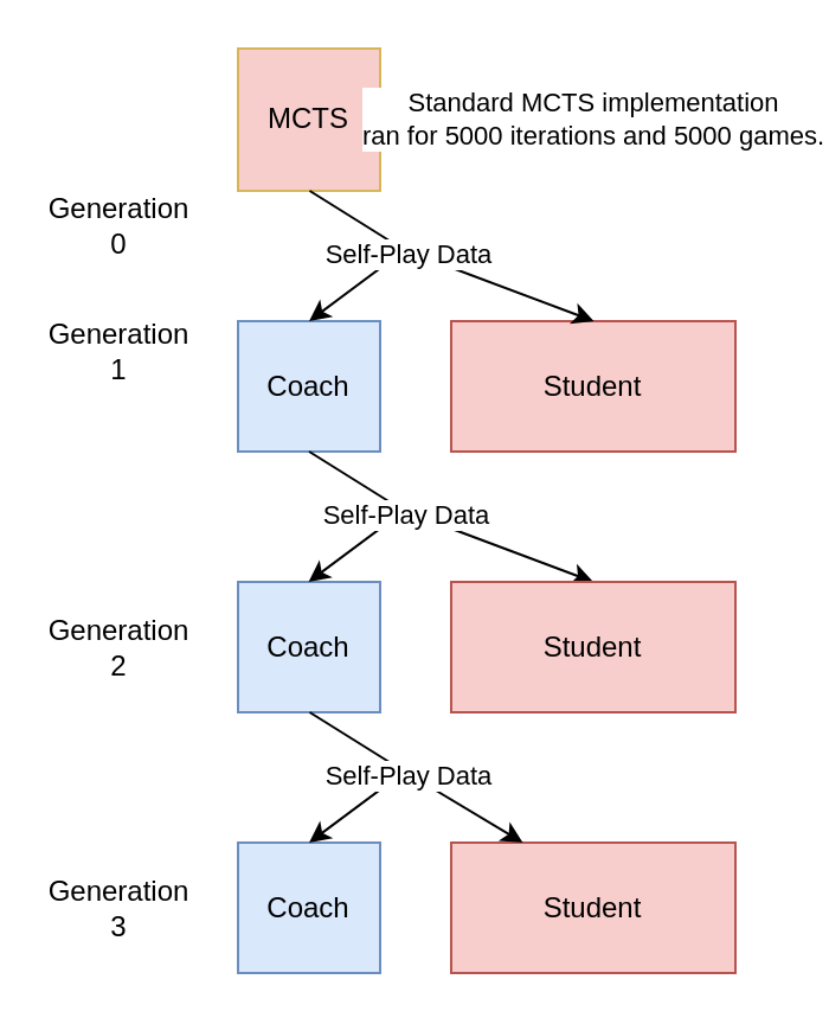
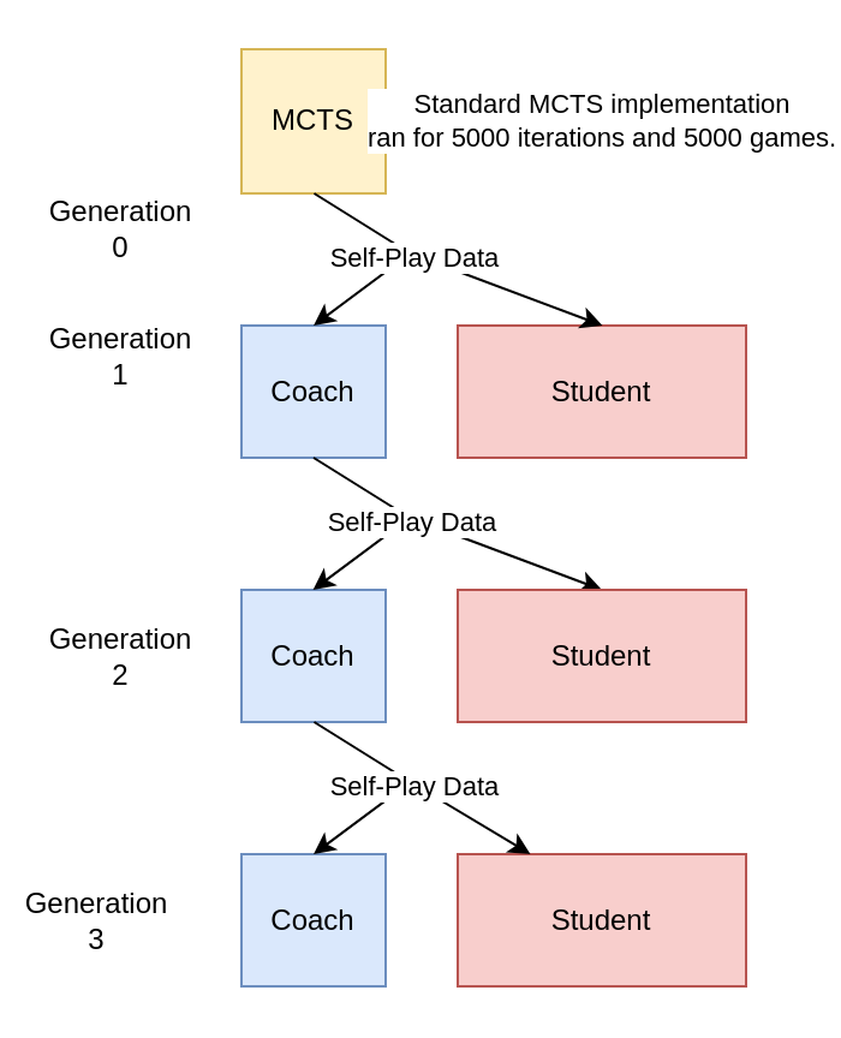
  <mxCell id="0" />
  <mxCell id="1" parent="0" />
  <mxCell id="2" value="" style="endArrow=classic;html=1;rounded=0;entryX=0.5;entryY=0;entryDx=0;entryDy=0;" parent="1" target="10" edge="1"><mxGeometry width="50" height="50" relative="1" as="geometry"><mxPoint x="170" y="215" as="sourcePoint" /><mxPoint x="270" y="225" as="targetPoint" /></mxGeometry></mxCell>
  <mxCell id="3" value="Generation 1" style="text;html=1;align=center;verticalAlign=middle;whiteSpace=wrap;rounded=0;" parent="1" vertex="1"><mxGeometry x="20" y="132.5" width="60" height="30" as="geometry" /></mxCell>
  <mxCell id="4" value="Coach" style="rounded=0;whiteSpace=wrap;html=1;fillColor=#dae8fc;strokeColor=#6c8ebf;" parent="1" vertex="1"><mxGeometry x="100" y="135" width="60" height="55" as="geometry" /></mxCell>
  <mxCell id="5" value="Student" style="rounded=0;whiteSpace=wrap;html=1;fillColor=#f8cecc;strokeColor=#b85450;" parent="1" vertex="1"><mxGeometry x="190" y="135" width="120" height="55" as="geometry" /></mxCell>
- <mxCell id="6" value="MCTS" style="rounded=0;whiteSpace=wrap;html=1;fillColor=#f8cecc;strokeColor=#d6b656;" parent="1" vertex="1"><mxGeometry x="100" y="20" width="60" height="60" as="geometry" /></mxCell>
+ <mxCell id="6" value="MCTS" style="rounded=0;whiteSpace=wrap;html=1;fillColor=#fff2cc;strokeColor=#d6b656;" parent="1" vertex="1"><mxGeometry x="100" y="20" width="60" height="60" as="geometry" /></mxCell>
  <mxCell id="7" value="&lt;div&gt;Generation 2&lt;br&gt;&lt;/div&gt;" style="text;html=1;align=center;verticalAlign=middle;whiteSpace=wrap;rounded=0;" parent="1" vertex="1"><mxGeometry x="20" y="257.5" width="60" height="30" as="geometry" /></mxCell>
- <mxCell id="8" value="&lt;div&gt;Generation 3&lt;br&gt;&lt;/div&gt;" style="text;html=1;align=center;verticalAlign=middle;whiteSpace=wrap;rounded=0;" parent="1" vertex="1"><mxGeometry x="20" y="367.5" width="60" height="30" as="geometry" /></mxCell>
+ <mxCell id="8" value="&lt;div&gt;Generation 3&lt;br&gt;&lt;/div&gt;" style="text;html=1;align=center;verticalAlign=middle;whiteSpace=wrap;rounded=0;" parent="1" vertex="1"><mxGeometry x="10" y="367.5" width="60" height="30" as="geometry" /></mxCell>
  <mxCell id="9" value="Coach" style="rounded=0;whiteSpace=wrap;html=1;fillColor=#dae8fc;strokeColor=#6c8ebf;" parent="1" vertex="1"><mxGeometry x="100" y="245" width="60" height="55" as="geometry" /></mxCell>
  <mxCell id="10" value="Student" style="rounded=0;whiteSpace=wrap;html=1;fillColor=#f8cecc;strokeColor=#b85450;" parent="1" vertex="1"><mxGeometry x="190" y="245" width="120" height="55" as="geometry" /></mxCell>
  <mxCell id="11" value="Coach" style="rounded=0;whiteSpace=wrap;html=1;fillColor=#dae8fc;strokeColor=#6c8ebf;" parent="1" vertex="1"><mxGeometry x="100" y="355" width="60" height="55" as="geometry" /></mxCell>
  <mxCell id="12" value="Student" style="rounded=0;whiteSpace=wrap;html=1;fillColor=#f8cecc;strokeColor=#b85450;" parent="1" vertex="1"><mxGeometry x="190" y="355" width="120" height="55" as="geometry" /></mxCell>
  <mxCell id="13" value="" style="endArrow=classic;html=1;rounded=0;entryX=0.5;entryY=0;entryDx=0;entryDy=0;exitX=0.5;exitY=1;exitDx=0;exitDy=0;" parent="1" source="4" edge="1"><mxGeometry width="50" height="50" relative="1" as="geometry"><mxPoint x="129.76" y="185" as="sourcePoint" /><mxPoint x="129.76" y="245" as="targetPoint" /><Array as="points"><mxPoint x="170" y="215" /></Array></mxGeometry></mxCell>
  <mxCell id="14" value="Self-Play Data" style="edgeLabel;html=1;align=center;verticalAlign=middle;resizable=0;points=[];" parent="13" vertex="1" connectable="0"><mxGeometry x="-0.158" relative="1" as="geometry"><mxPoint x="6" y="5" as="offset" /></mxGeometry></mxCell>
  <mxCell id="15" value="" style="endArrow=classic;html=1;rounded=0;entryX=0.5;entryY=0;entryDx=0;entryDy=0;" parent="1" edge="1"><mxGeometry width="50" height="50" relative="1" as="geometry"><mxPoint x="170.24" y="325" as="sourcePoint" /><mxPoint x="220.24" y="355" as="targetPoint" /></mxGeometry></mxCell>
  <mxCell id="16" value="" style="endArrow=classic;html=1;rounded=0;entryX=0.5;entryY=0;entryDx=0;entryDy=0;exitX=0.5;exitY=1;exitDx=0;exitDy=0;" parent="1" edge="1"><mxGeometry width="50" height="50" relative="1" as="geometry"><mxPoint x="130.24" y="300" as="sourcePoint" /><mxPoint x="130" y="355" as="targetPoint" /><Array as="points"><mxPoint x="170.24" y="325" /></Array></mxGeometry></mxCell>
  <mxCell id="17" value="Self-Play Data" style="edgeLabel;html=1;align=center;verticalAlign=middle;resizable=0;points=[];" parent="16" vertex="1" connectable="0"><mxGeometry x="-0.158" relative="1" as="geometry"><mxPoint x="6" y="5" as="offset" /></mxGeometry></mxCell>
  <mxCell id="18" value="Generation 0" style="text;html=1;align=center;verticalAlign=middle;whiteSpace=wrap;rounded=0;" parent="1" vertex="1"><mxGeometry x="20" y="80" width="60" height="30" as="geometry" /></mxCell>
  <mxCell id="19" value="" style="endArrow=classic;html=1;rounded=0;entryX=0.5;entryY=0;entryDx=0;entryDy=0;" edge="1" parent="1"><mxGeometry width="50" height="50" relative="1" as="geometry"><mxPoint x="170.24" y="105" as="sourcePoint" /><mxPoint x="250.24" y="135" as="targetPoint" /></mxGeometry></mxCell>
  <mxCell id="20" value="" style="endArrow=classic;html=1;rounded=0;entryX=0.5;entryY=0;entryDx=0;entryDy=0;exitX=0.5;exitY=1;exitDx=0;exitDy=0;" edge="1" parent="1"><mxGeometry width="50" height="50" relative="1" as="geometry"><mxPoint x="130.24" y="80" as="sourcePoint" /><mxPoint x="130" y="135" as="targetPoint" /><Array as="points"><mxPoint x="170.24" y="105" /></Array></mxGeometry></mxCell>
  <mxCell id="21" value="Self-Play Data" style="edgeLabel;html=1;align=center;verticalAlign=middle;resizable=0;points=[];" vertex="1" connectable="0" parent="20"><mxGeometry x="-0.158" relative="1" as="geometry"><mxPoint x="6" y="5" as="offset" /></mxGeometry></mxCell>
  <mxCell id="22" value="&lt;div&gt;Standard MCTS implementation&lt;/div&gt;&lt;div&gt;ran for 5000 iterations and 5000 games.&lt;br&gt;&lt;/div&gt;" style="edgeLabel;html=1;align=center;verticalAlign=middle;resizable=0;points=[];" vertex="1" connectable="0" parent="1"><mxGeometry x="249.999" y="49.996" as="geometry" /></mxCell>
